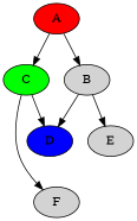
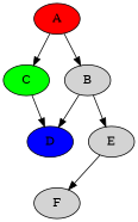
  digraph {
    node [style=filled]
    A [fillcolor=red]
    C [fillcolor=green]
    B
    D [fillcolor=blue]
    F
    E
    A -> C
    A -> B
    C -> D
-   C -> F
+   E -> F
    B -> D
    B -> E
  }
